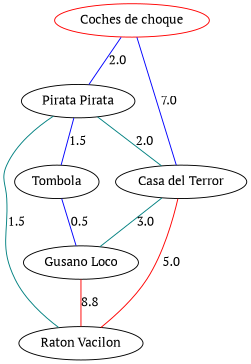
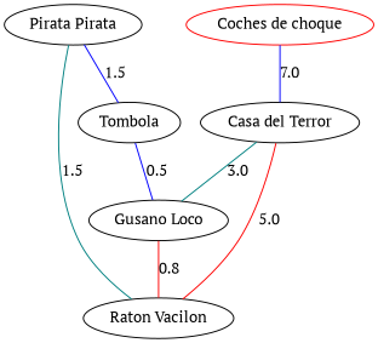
  strict graph {
    fontname="PT Serif"
    node [fontname="PT Serif"]
    edge [color=blue fontname="PT Serif"]
    n1 [label="Pirata Pirata"]
    n2 [label="Casa del Terror"]
    n3 [label=Tombola]
    n4 [label="Raton Vacilon"]
    n5 [label="Gusano Loco"]
    n6 [color=red label="Coches de choque"]
-   n1 -- n2 [color=teal label=2.0]
    n1 -- n3 [label=1.5]
    n1 -- n4 [color=teal label=1.5]
    n2 -- n4 [color=red label=5.0]
    n2 -- n5 [color=teal label=3.0]
    n3 -- n5 [label=0.5]
-   n5 -- n4 [color=red label=8.8]
-   n6 -- n1 [label=2.0]
+   n5 -- n4 [color=red label=0.8]
    n6 -- n2 [label=7.0]
  }
